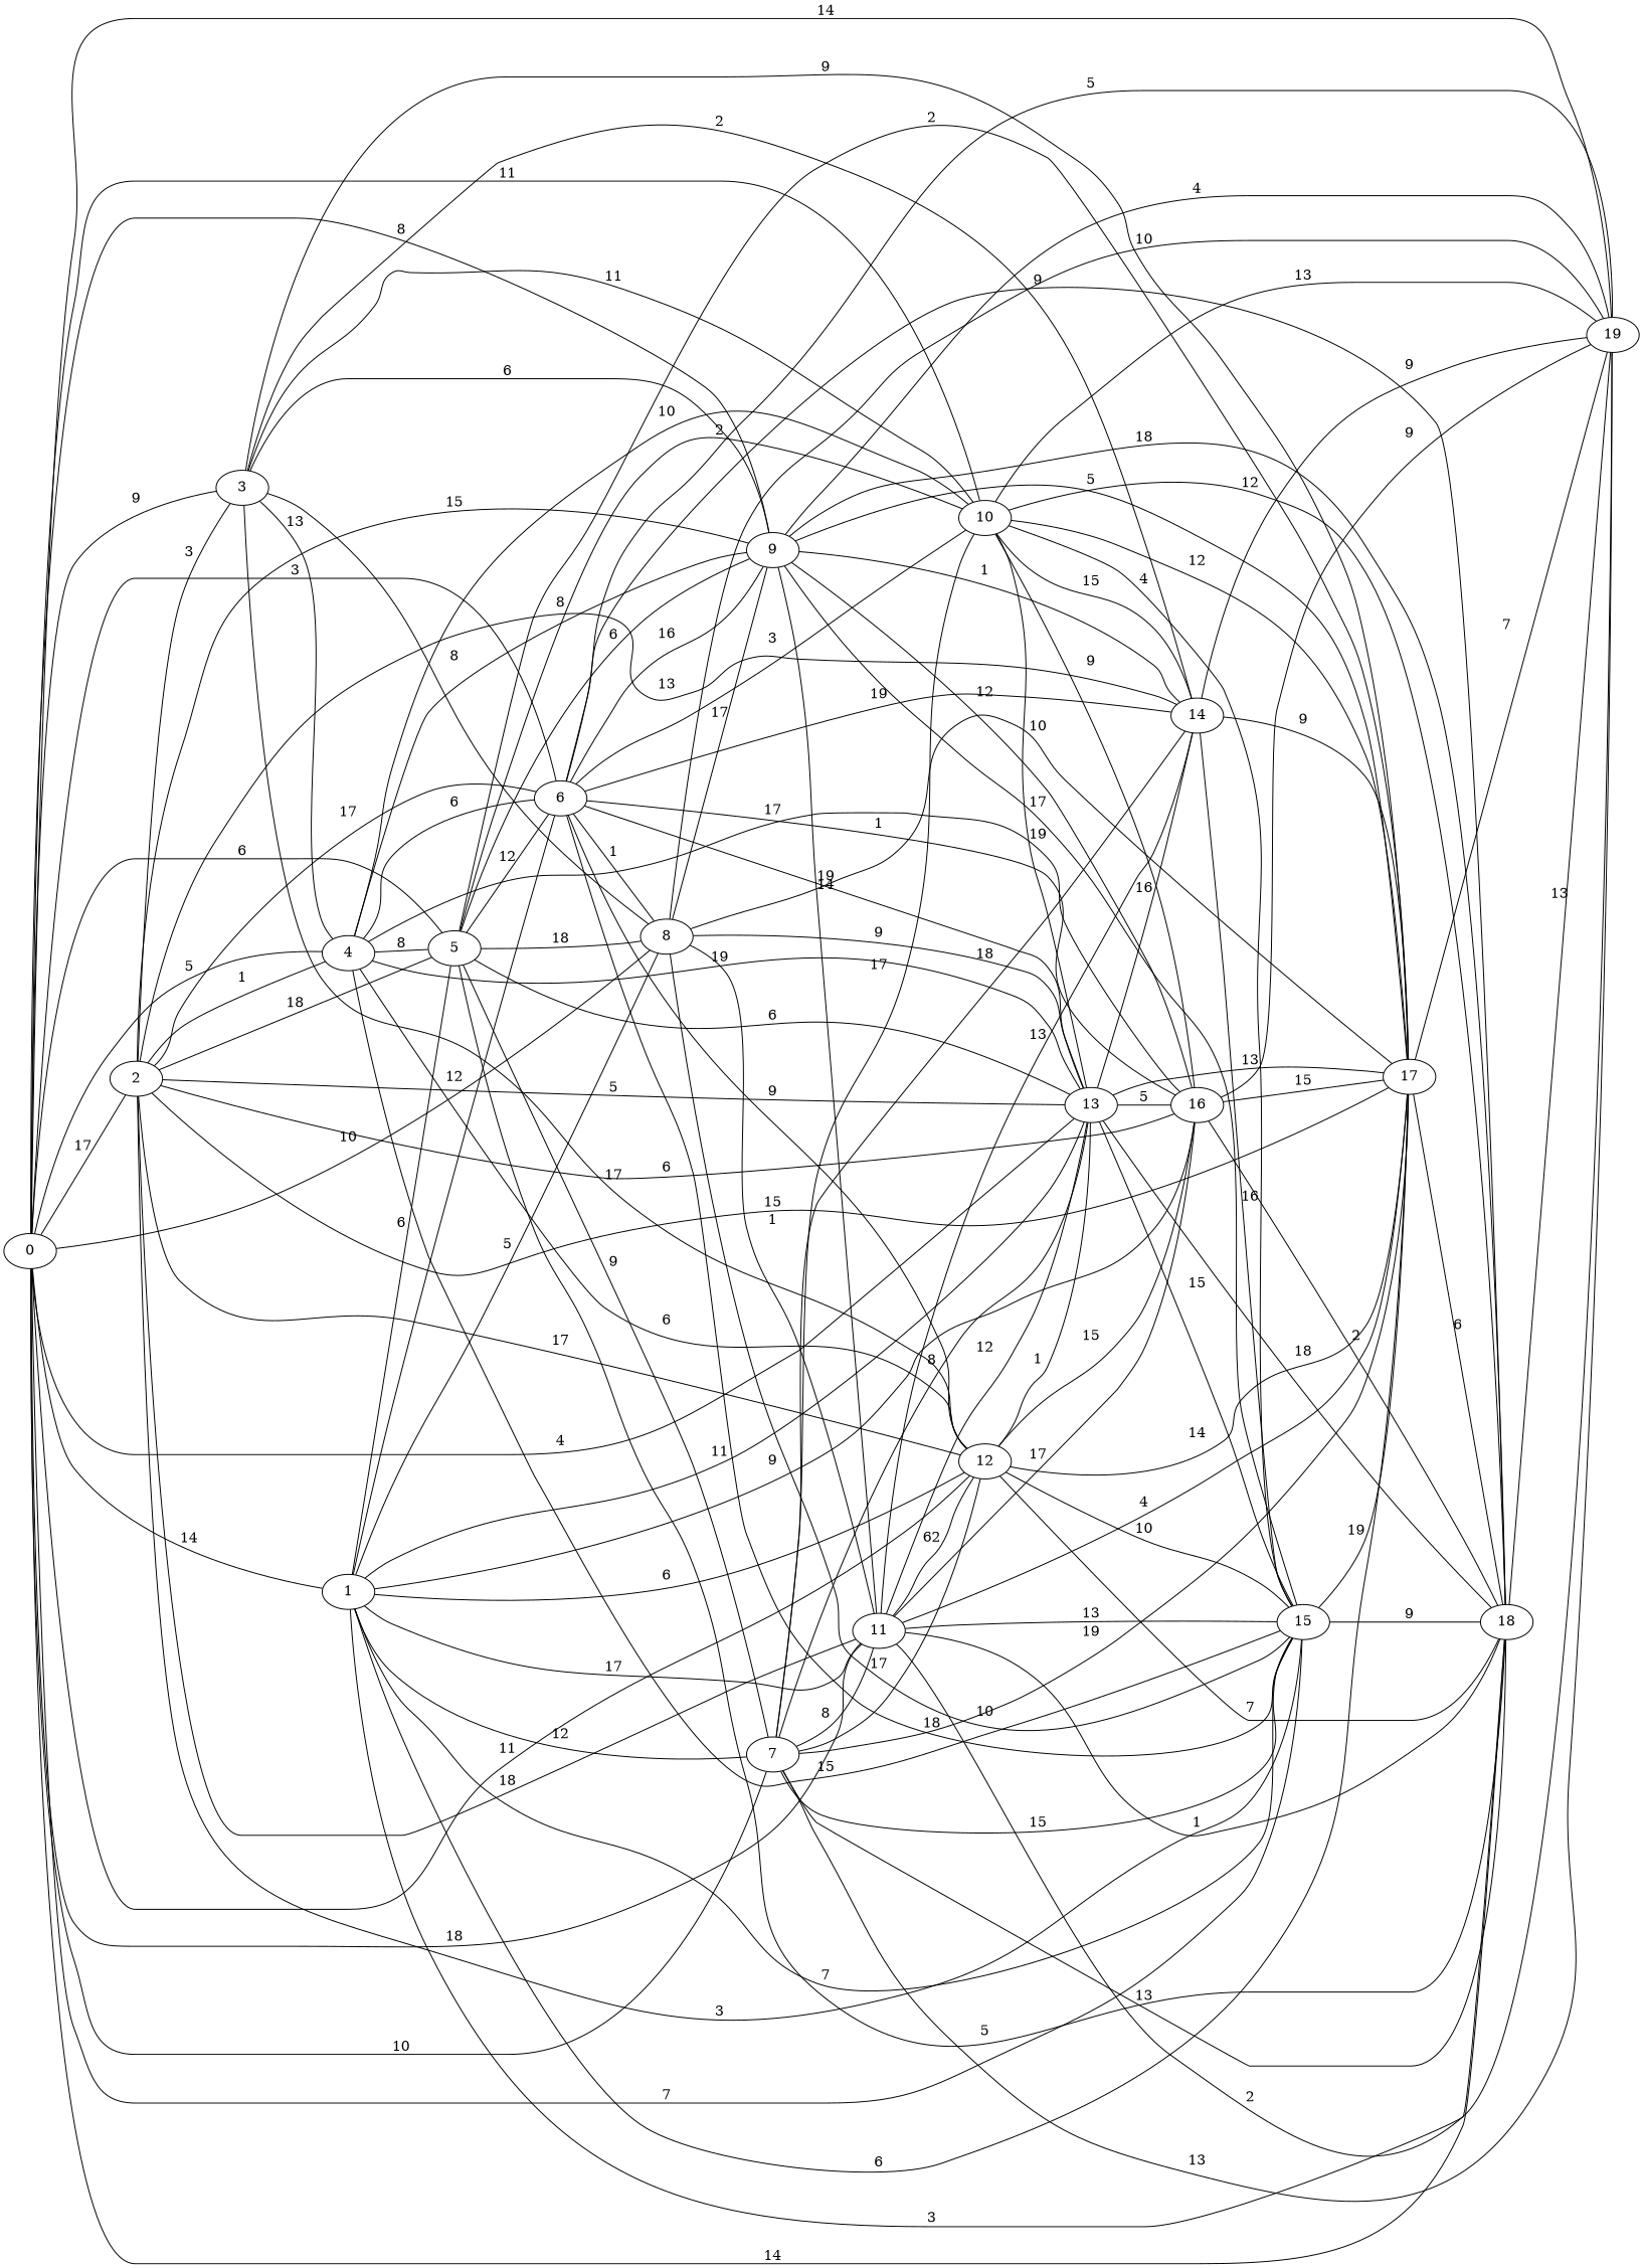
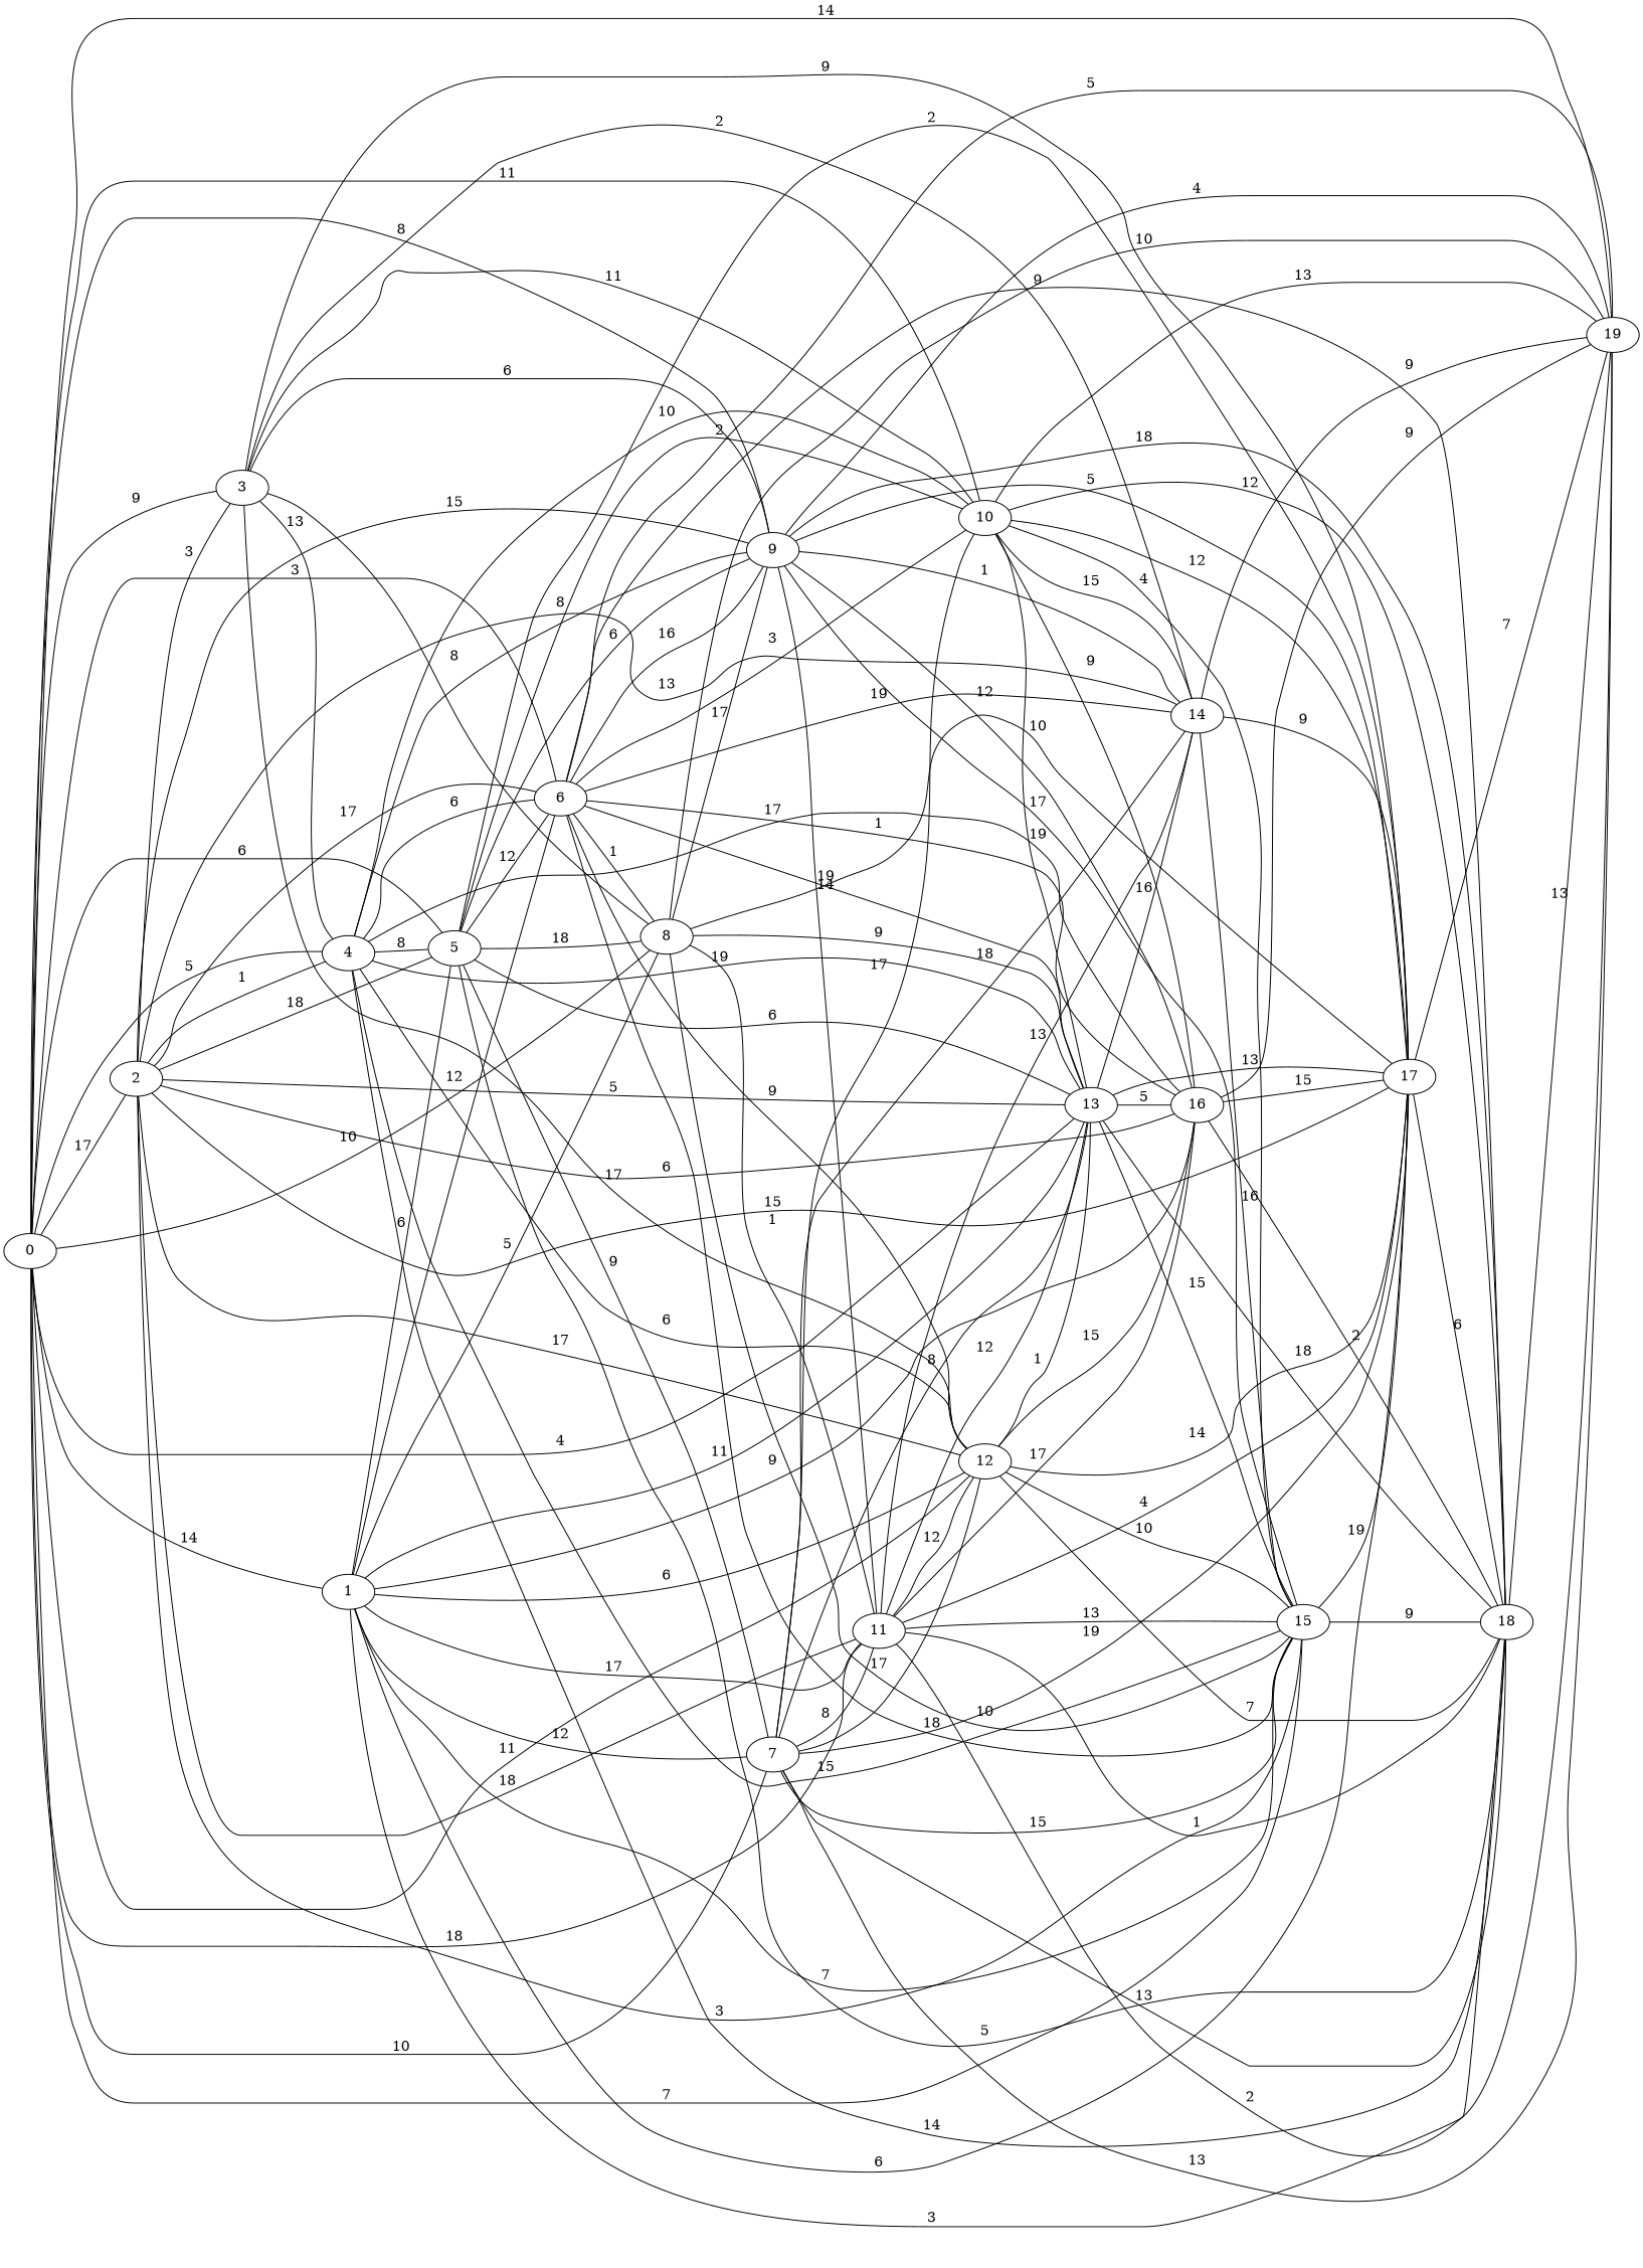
  strict graph {
    rankdir=LR
    0
    1
    2
    3
    4
    5
    6
    7
    8
    9
    10
    11
    12
    13
    15
    18
    19
    16
    17
    14
    0 -- 1 [label=14]
    0 -- 2 [label=17]
    0 -- 3 [label=9]
    0 -- 4 [label=5]
    0 -- 5 [label=6]
    0 -- 6 [label=3]
    0 -- 7 [label=10]
    0 -- 8 [label=10]
    0 -- 9 [label=8]
    0 -- 10 [label=11]
    0 -- 11 [label=18]
    0 -- 12 [label=11]
    0 -- 13 [label=4]
    0 -- 15 [label=7]
-   0 -- 18 [label=14]
+   4 -- 18 [label=14]
    0 -- 19 [label=14]
    1 -- 5 [label=6]
    1 -- 6 [label=12]
    1 -- 7 [label=12]
    1 -- 8 [label=5]
    1 -- 11 [label=17]
    1 -- 12 [label=6]
    1 -- 13 [label=11]
    1 -- 15 [label=7]
    1 -- 18 [label=3]
    1 -- 16 [label=9]
    1 -- 17 [label=6]
    2 -- 3 [label=3]
    2 -- 4 [label=1]
    2 -- 5 [label=18]
    2 -- 6 [label=17]
    2 -- 9 [label=15]
    2 -- 11 [label=18]
    2 -- 12 [label=17]
    2 -- 13 [label=5]
    2 -- 15 [label=3]
    2 -- 16 [label=6]
    2 -- 17 [label=15]
    2 -- 14 [label=13]
    3 -- 4 [label=13]
    3 -- 8 [label=8]
    3 -- 9 [label=6]
    3 -- 10 [label=11]
    3 -- 12 [label=17]
    3 -- 17 [label=9]
    3 -- 14 [label=2]
    4 -- 5 [label=8]
    4 -- 6 [label=6]
    4 -- 9 [label=8]
    4 -- 10 [label=10]
    4 -- 12 [label=6]
    4 -- 13 [label=19]
    4 -- 15 [label=15]
    4 -- 16 [label=17]
    5 -- 6 [label=12]
    5 -- 7 [label=9]
    5 -- 8 [label=18]
    5 -- 9 [label=6]
    5 -- 10 [label=2]
    5 -- 13 [label=6]
    5 -- 18 [label=5]
    5 -- 17 [label=2]
    6 -- 8 [label=1]
    6 -- 9 [label=16]
    6 -- 10 [label=3]
    6 -- 12 [label=9]
    6 -- 13 [label=19]
    6 -- 15 [label=18]
    6 -- 18 [label=9]
    6 -- 19 [label=5]
    6 -- 16 [label=1]
    6 -- 14 [label=19]
    7 -- 10 [label=17]
    7 -- 11 [label=8]
    7 -- 12 [label=17]
    7 -- 13 [label=8]
    7 -- 15 [label=15]
    7 -- 18 [label=13]
    7 -- 19 [label=13]
    7 -- 17 [label=19]
    7 -- 14 [label=18]
    8 -- 9 [label=17]
    8 -- 11 [label=1]
    8 -- 13 [label=9]
    8 -- 15 [label=10]
    8 -- 19 [label=10]
    8 -- 17 [label=10]
    9 -- 11 [label=14]
    9 -- 15 [label=17]
    9 -- 18 [label=18]
    9 -- 19 [label=4]
    9 -- 16 [label=12]
    9 -- 17 [label=5]
    9 -- 14 [label=1]
    10 -- 13 [label=19]
    10 -- 15 [label=4]
    10 -- 18 [label=12]
    10 -- 19 [label=13]
    10 -- 16 [label=9]
    10 -- 17 [label=12]
    10 -- 14 [label=15]
-   11 -- 12 [label=62]
+   11 -- 12 [label=12]
    11 -- 13 [label=12]
    11 -- 15 [label=13]
    11 -- 18 [label=1]
    11 -- 19 [label=2]
    11 -- 16 [label=17]
    11 -- 17 [label=4]
    11 -- 14 [label=13]
    12 -- 13 [label=1]
    12 -- 15 [label=10]
    12 -- 18 [label=7]
    12 -- 16 [label=15]
    12 -- 17 [label=14]
    13 -- 15 [label=15]
    13 -- 18 [label=18]
    13 -- 16 [label=5]
    13 -- 17 [label=13]
    13 -- 14 [label=16]
    15 -- 18 [label=9]
    15 -- 17 [label=19]
    18 -- 19 [label=13]
    16 -- 18 [label=2]
    16 -- 19 [label=9]
    16 -- 17 [label=15]
    17 -- 18 [label=6]
    17 -- 19 [label=7]
    14 -- 15 [label=16]
    14 -- 19 [label=9]
    14 -- 17 [label=9]
  }
